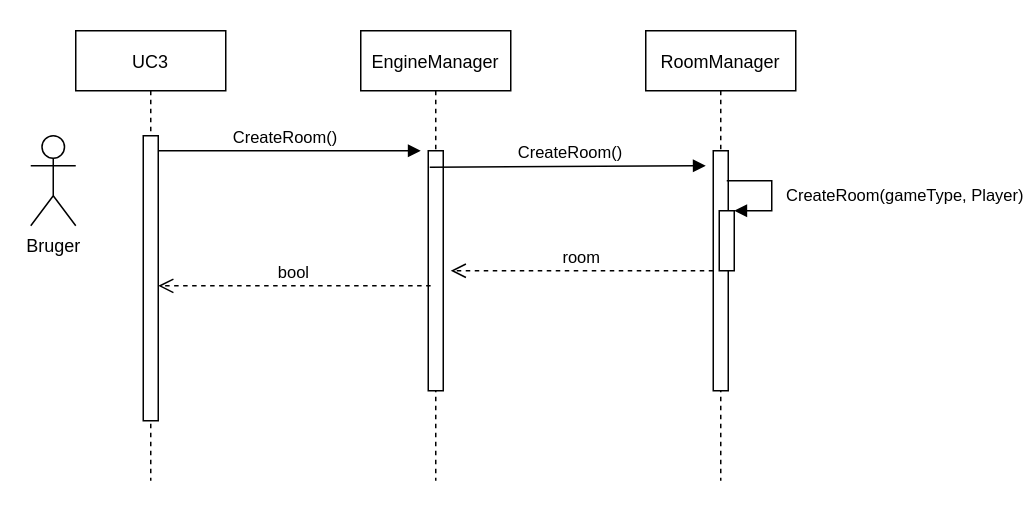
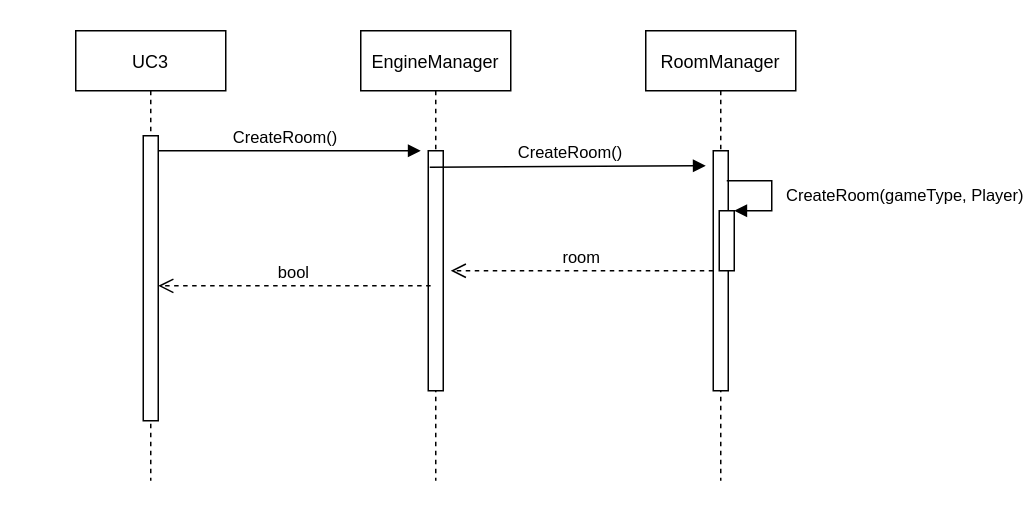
  <mxCell id="0" />
  <mxCell id="1" parent="0" />
  <mxCell id="2" value="UC3" style="shape=umlLifeline;perimeter=lifelinePerimeter;container=1;collapsible=0;recursiveResize=0;rounded=0;shadow=0;strokeWidth=1;" parent="1" vertex="1"><mxGeometry x="50" y="20" width="100" height="300" as="geometry" /></mxCell>
  <mxCell id="3" value="" style="points=[];perimeter=orthogonalPerimeter;rounded=0;shadow=0;strokeWidth=1;" parent="2" vertex="1"><mxGeometry x="45" y="70" width="10" height="190" as="geometry" /></mxCell>
  <mxCell id="4" value="EngineManager" style="shape=umlLifeline;perimeter=lifelinePerimeter;container=1;collapsible=0;recursiveResize=0;rounded=0;shadow=0;strokeWidth=1;" parent="1" vertex="1"><mxGeometry x="240" y="20" width="100" height="300" as="geometry" /></mxCell>
  <mxCell id="5" value="" style="points=[];perimeter=orthogonalPerimeter;rounded=0;shadow=0;strokeWidth=1;" parent="4" vertex="1"><mxGeometry x="45" y="80" width="10" height="160" as="geometry" /></mxCell>
  <mxCell id="6" value="bool" style="verticalAlign=bottom;endArrow=open;dashed=1;endSize=8;shadow=0;strokeWidth=1;exitX=0.159;exitY=0.563;exitDx=0;exitDy=0;exitPerimeter=0;" parent="1" source="5" target="3" edge="1"><mxGeometry relative="1" as="geometry"><mxPoint x="205" y="176" as="targetPoint" /></mxGeometry></mxCell>
  <mxCell id="7" value="CreateRoom()" style="verticalAlign=bottom;endArrow=block;shadow=0;strokeWidth=1;" parent="1" source="3" edge="1"><mxGeometry x="-0.029" relative="1" as="geometry"><mxPoint x="205" y="100" as="sourcePoint" /><mxPoint x="280" y="100" as="targetPoint" /><mxPoint as="offset" /></mxGeometry></mxCell>
  <mxCell id="8" value="RoomManager" style="shape=umlLifeline;perimeter=lifelinePerimeter;container=1;collapsible=0;recursiveResize=0;rounded=0;shadow=0;strokeWidth=1;" parent="1" vertex="1"><mxGeometry x="430" y="20" width="100" height="300" as="geometry" /></mxCell>
  <mxCell id="9" value="" style="points=[];perimeter=orthogonalPerimeter;rounded=0;shadow=0;strokeWidth=1;" parent="8" vertex="1"><mxGeometry x="45" y="80" width="10" height="160" as="geometry" /></mxCell>
  <mxCell id="10" value="" style="html=1;points=[];perimeter=orthogonalPerimeter;" parent="8" vertex="1"><mxGeometry x="49" y="120" width="10" height="40" as="geometry" /></mxCell>
  <mxCell id="11" value="CreateRoom(gameType, Player)" style="edgeStyle=orthogonalEdgeStyle;html=1;align=left;spacingLeft=2;endArrow=block;rounded=0;entryX=1;entryY=0;" parent="8" target="10" edge="1"><mxGeometry x="0.067" y="6" relative="1" as="geometry"><mxPoint x="54" y="100" as="sourcePoint" /><Array as="points"><mxPoint x="84" y="100" /></Array><mxPoint as="offset" /></mxGeometry></mxCell>
- <mxCell id="12" value="Bruger" style="shape=umlActor;verticalLabelPosition=bottom;verticalAlign=top;html=1;outlineConnect=0;" parent="1" vertex="1"><mxGeometry x="20" y="90" width="30" height="60" as="geometry" /></mxCell>
  <mxCell id="13" value="CreateRoom()" style="verticalAlign=bottom;endArrow=block;shadow=0;strokeWidth=1;" parent="1" edge="1"><mxGeometry x="0.022" relative="1" as="geometry"><mxPoint x="286" y="111" as="sourcePoint" /><mxPoint x="470" y="110" as="targetPoint" /><mxPoint as="offset" /></mxGeometry></mxCell>
  <mxCell id="14" value="room" style="html=1;verticalAlign=bottom;endArrow=open;dashed=1;endSize=8;rounded=0;" parent="1" source="9" edge="1"><mxGeometry relative="1" as="geometry"><mxPoint x="450" y="190" as="sourcePoint" /><mxPoint x="300" y="180" as="targetPoint" /></mxGeometry></mxCell>
